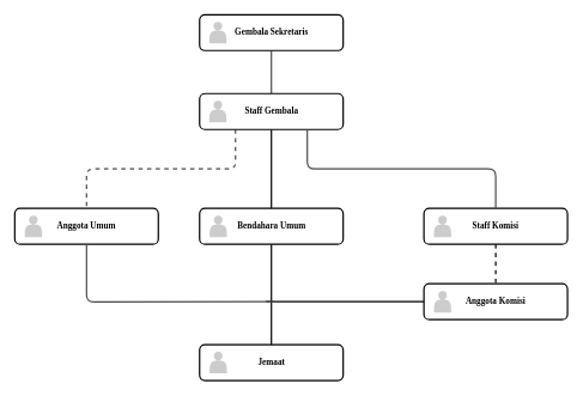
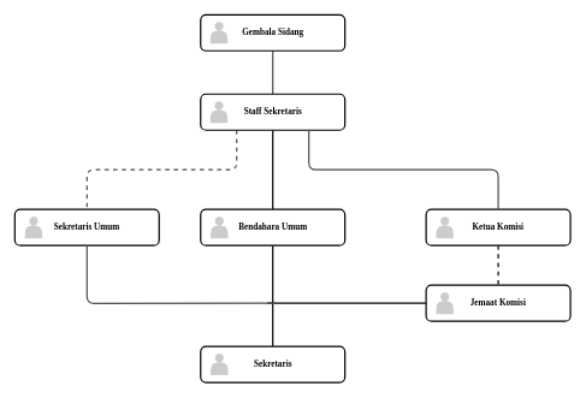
  <mxCell id="0" />
  <mxCell id="1" parent="0" />
  <mxCell id="2" value="" style="edgeStyle=orthogonalEdgeStyle;rounded=1;html=1;labelBackgroundColor=none;endArrow=none;endFill=0;strokeColor=#4D4D4D;strokeWidth=2;fontFamily=Verdana;fontSize=12;fontStyle=1" parent="1" source="9" target="7" edge="1"><mxGeometry relative="1" as="geometry" /></mxCell>
  <mxCell id="3" value="" style="edgeStyle=orthogonalEdgeStyle;rounded=1;html=1;labelBackgroundColor=none;endArrow=none;endFill=0;strokeColor=#4D4D4D;strokeWidth=2;fontFamily=Verdana;fontSize=12;fontStyle=1;exitX=0.25;exitY=1;exitDx=0;exitDy=0;dashed=1;" parent="1" source="7" target="4" edge="1"><mxGeometry relative="1" as="geometry" /></mxCell>
- <mxCell id="4" value="Anggota Umum" style="whiteSpace=wrap;html=1;rounded=1;shadow=0;comic=0;strokeWidth=2;fontFamily=Verdana;align=center;fontSize=12;fontStyle=1" parent="1" vertex="1"><mxGeometry x="20" y="290" width="200" height="50" as="geometry" /></mxCell>
+ <mxCell id="4" value="Sekretaris Umum" style="whiteSpace=wrap;html=1;rounded=1;shadow=0;comic=0;strokeWidth=2;fontFamily=Verdana;align=center;fontSize=12;fontStyle=1" parent="1" vertex="1"><mxGeometry x="20" y="290" width="200" height="50" as="geometry" /></mxCell>
  <mxCell id="5" value="" style="shape=actor;whiteSpace=wrap;html=1;rounded=0;shadow=0;comic=0;strokeWidth=1;fillColor=#CCCCCC;fontFamily=Verdana;align=center;strokeColor=none;fontSize=12;fontStyle=1" parent="1" vertex="1"><mxGeometry x="34" y="300" width="24" height="30" as="geometry" /></mxCell>
  <mxCell id="6" style="edgeStyle=orthogonalEdgeStyle;rounded=0;orthogonalLoop=1;jettySize=auto;html=1;entryX=0.5;entryY=0;entryDx=0;entryDy=0;endArrow=none;endFill=0;strokeWidth=2;" edge="1" parent="1" source="7" target="12"><mxGeometry relative="1" as="geometry" /></mxCell>
- <mxCell id="7" value="Staff Gembala" style="whiteSpace=wrap;html=1;rounded=1;shadow=0;comic=0;strokeWidth=2;fontFamily=Verdana;align=center;fontSize=12;fontStyle=1" parent="1" vertex="1"><mxGeometry x="277.5" y="130" width="200" height="50" as="geometry" /></mxCell>
+ <mxCell id="7" value="Staff Sekretaris" style="whiteSpace=wrap;html=1;rounded=1;shadow=0;comic=0;strokeWidth=2;fontFamily=Verdana;align=center;fontSize=12;fontStyle=1" parent="1" vertex="1"><mxGeometry x="277.5" y="130" width="200" height="50" as="geometry" /></mxCell>
  <mxCell id="8" value="" style="shape=actor;whiteSpace=wrap;html=1;rounded=0;shadow=0;comic=0;strokeWidth=1;fillColor=#CCCCCC;fontFamily=Verdana;align=center;strokeColor=none;fontSize=12;fontStyle=1" parent="1" vertex="1"><mxGeometry x="291" y="140" width="24" height="30" as="geometry" /></mxCell>
- <mxCell id="9" value="&lt;div&gt;&lt;span&gt;Gembala Sekretaris&lt;/span&gt;&lt;/div&gt;" style="whiteSpace=wrap;html=1;rounded=1;shadow=0;comic=0;strokeWidth=2;fontFamily=Verdana;align=center;fontSize=12;fontStyle=1" parent="1" vertex="1"><mxGeometry x="277.5" y="20" width="200" height="50" as="geometry" /></mxCell>
+ <mxCell id="9" value="&lt;div&gt;&lt;span&gt;Gembala Sidang&lt;/span&gt;&lt;/div&gt;" style="whiteSpace=wrap;html=1;rounded=1;shadow=0;comic=0;strokeWidth=2;fontFamily=Verdana;align=center;fontSize=12;fontStyle=1" parent="1" vertex="1"><mxGeometry x="277.5" y="20" width="200" height="50" as="geometry" /></mxCell>
  <mxCell id="10" value="" style="shape=actor;whiteSpace=wrap;html=1;rounded=0;shadow=0;comic=0;strokeWidth=1;fillColor=#CCCCCC;fontFamily=Verdana;align=center;strokeColor=none;fontSize=12;fontStyle=1" parent="1" vertex="1"><mxGeometry x="291" y="30" width="24" height="30" as="geometry" /></mxCell>
  <mxCell id="11" style="edgeStyle=orthogonalEdgeStyle;rounded=0;orthogonalLoop=1;jettySize=auto;html=1;entryX=0.5;entryY=0;entryDx=0;entryDy=0;endArrow=none;endFill=0;strokeWidth=2;" edge="1" parent="1" source="12" target="20"><mxGeometry relative="1" as="geometry" /></mxCell>
  <mxCell id="12" value="Bendahara Umum" style="whiteSpace=wrap;html=1;rounded=1;shadow=0;comic=0;strokeWidth=2;fontFamily=Verdana;align=center;fontSize=12;fontStyle=1" vertex="1" parent="1"><mxGeometry x="277.5" y="290" width="200" height="50" as="geometry" /></mxCell>
  <mxCell id="13" value="" style="shape=actor;whiteSpace=wrap;html=1;rounded=0;shadow=0;comic=0;strokeWidth=1;fillColor=#CCCCCC;fontFamily=Verdana;align=center;strokeColor=none;fontSize=12;fontStyle=1" vertex="1" parent="1"><mxGeometry x="291.5" y="300" width="24" height="30" as="geometry" /></mxCell>
- <mxCell id="14" value="Staff Komisi" style="whiteSpace=wrap;html=1;rounded=1;shadow=0;comic=0;strokeWidth=2;fontFamily=Verdana;align=center;fontSize=12;fontStyle=1" vertex="1" parent="1"><mxGeometry x="590" y="290" width="200" height="50" as="geometry" /></mxCell>
+ <mxCell id="14" value="Ketua Komisi" style="whiteSpace=wrap;html=1;rounded=1;shadow=0;comic=0;strokeWidth=2;fontFamily=Verdana;align=center;fontSize=12;fontStyle=1" vertex="1" parent="1"><mxGeometry x="590" y="290" width="200" height="50" as="geometry" /></mxCell>
  <mxCell id="15" value="" style="shape=actor;whiteSpace=wrap;html=1;rounded=0;shadow=0;comic=0;strokeWidth=1;fillColor=#CCCCCC;fontFamily=Verdana;align=center;strokeColor=none;fontSize=12;fontStyle=1" vertex="1" parent="1"><mxGeometry x="604" y="300" width="24" height="30" as="geometry" /></mxCell>
  <mxCell id="16" value="" style="edgeStyle=orthogonalEdgeStyle;rounded=1;html=1;labelBackgroundColor=none;endArrow=none;endFill=0;strokeColor=#4D4D4D;strokeWidth=2;fontFamily=Verdana;fontSize=12;fontStyle=1;exitX=0.75;exitY=1;exitDx=0;exitDy=0;entryX=0.5;entryY=0;entryDx=0;entryDy=0;" edge="1" parent="1" source="7" target="14"><mxGeometry relative="1" as="geometry"><mxPoint x="841.5" y="190" as="sourcePoint" /><mxPoint x="530" y="300" as="targetPoint" /></mxGeometry></mxCell>
  <mxCell id="17" style="edgeStyle=orthogonalEdgeStyle;rounded=1;orthogonalLoop=1;jettySize=auto;html=1;endArrow=none;endFill=0;strokeWidth=2;" edge="1" parent="1" source="18"><mxGeometry relative="1" as="geometry"><mxPoint x="370" y="420" as="targetPoint" /></mxGeometry></mxCell>
- <mxCell id="18" value="Anggota Komisi" style="whiteSpace=wrap;html=1;rounded=1;shadow=0;comic=0;strokeWidth=2;fontFamily=Verdana;align=center;fontSize=12;fontStyle=1" vertex="1" parent="1"><mxGeometry x="590" y="395" width="200" height="50" as="geometry" /></mxCell>
+ <mxCell id="18" value="Jemaat Komisi" style="whiteSpace=wrap;html=1;rounded=1;shadow=0;comic=0;strokeWidth=2;fontFamily=Verdana;align=center;fontSize=12;fontStyle=1" vertex="1" parent="1"><mxGeometry x="590" y="395" width="200" height="50" as="geometry" /></mxCell>
  <mxCell id="19" value="" style="shape=actor;whiteSpace=wrap;html=1;rounded=0;shadow=0;comic=0;strokeWidth=1;fillColor=#CCCCCC;fontFamily=Verdana;align=center;strokeColor=none;fontSize=12;fontStyle=1" vertex="1" parent="1"><mxGeometry x="604" y="405" width="24" height="30" as="geometry" /></mxCell>
- <mxCell id="20" value="Jemaat" style="whiteSpace=wrap;html=1;rounded=1;shadow=0;comic=0;strokeWidth=2;fontFamily=Verdana;align=center;fontSize=12;fontStyle=1" vertex="1" parent="1"><mxGeometry x="277.5" y="480" width="200" height="50" as="geometry" /></mxCell>
+ <mxCell id="20" value="Sekretaris" style="whiteSpace=wrap;html=1;rounded=1;shadow=0;comic=0;strokeWidth=2;fontFamily=Verdana;align=center;fontSize=12;fontStyle=1" vertex="1" parent="1"><mxGeometry x="277.5" y="480" width="200" height="50" as="geometry" /></mxCell>
  <mxCell id="21" value="" style="shape=actor;whiteSpace=wrap;html=1;rounded=0;shadow=0;comic=0;strokeWidth=1;fillColor=#CCCCCC;fontFamily=Verdana;align=center;strokeColor=none;fontSize=12;fontStyle=1" vertex="1" parent="1"><mxGeometry x="291.5" y="490" width="24" height="30" as="geometry" /></mxCell>
  <mxCell id="22" value="" style="edgeStyle=orthogonalEdgeStyle;rounded=1;html=1;labelBackgroundColor=none;endArrow=none;endFill=0;strokeColor=#4D4D4D;strokeWidth=2;fontFamily=Verdana;fontSize=12;fontStyle=1;entryX=0.5;entryY=1;entryDx=0;entryDy=0;" edge="1" parent="1" target="4"><mxGeometry relative="1" as="geometry"><mxPoint x="380" y="420" as="sourcePoint" /><mxPoint x="70" y="530" as="targetPoint" /></mxGeometry></mxCell>
  <mxCell id="23" style="edgeStyle=orthogonalEdgeStyle;rounded=1;orthogonalLoop=1;jettySize=auto;html=1;endArrow=none;endFill=0;strokeWidth=2;exitX=0.5;exitY=1;exitDx=0;exitDy=0;entryX=0.5;entryY=0;entryDx=0;entryDy=0;dashed=1;" edge="1" parent="1" source="14" target="18"><mxGeometry relative="1" as="geometry"><mxPoint x="380" y="430" as="targetPoint" /><mxPoint x="600" y="430" as="sourcePoint" /></mxGeometry></mxCell>
